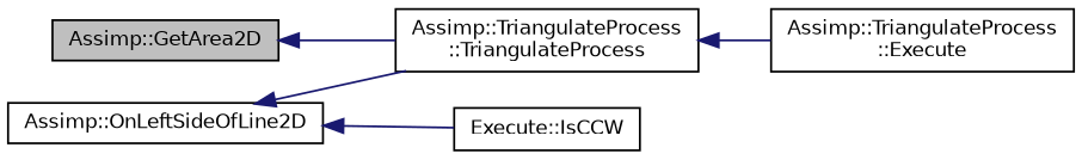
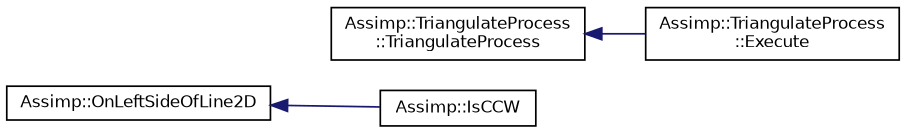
  digraph {
    rankdir=LR
    node [color=black fillcolor=white fontname=Helvetica fontsize=10 shape=record style=filled]
    edge [color=midnightblue dir=back fontname=Helvetica fontsize=10 labelfontname=Helvetica labelfontsize=10 style=solid]
-   n1 [fillcolor=grey75 fontcolor=black height=0.2 label="Assimp::GetArea2D" width=0.4]
    n2 [height=0.2 label="Assimp::TriangulateProcess\l::TriangulateProcess" width=0.4]
    n3 [height=0.2 label="Assimp::OnLeftSideOfLine2D" width=0.4]
-   n4 [height=0.2 label="Execute::IsCCW" width=0.4]
+   n4 [height=0.2 label="Assimp::IsCCW" width=0.4]
    n5 [height=0.2 label="Assimp::TriangulateProcess\l::Execute" width=0.4]
-   n1 -> n2
    n2 -> n5
-   n3 -> n2
    n3 -> n4
  }
